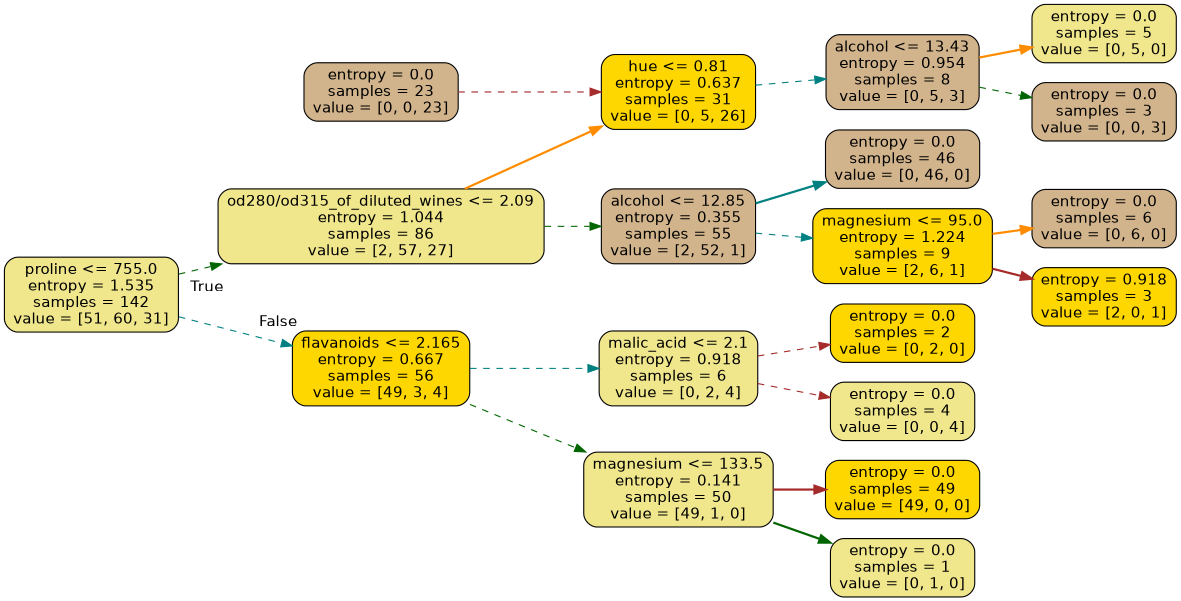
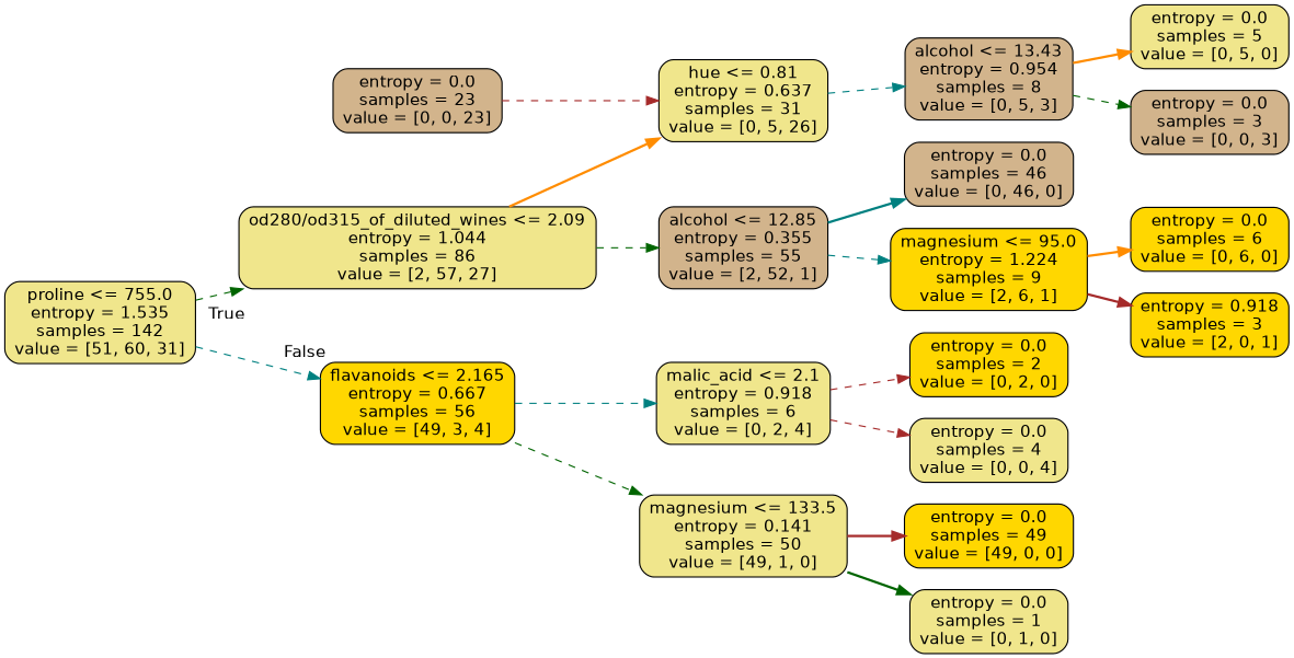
  digraph {
    rankdir=LR
    node [color=black fillcolor=khaki fontname=helvetica shape=box style="filled, rounded"]
    edge [color=darkgreen fontname=helvetica style=dashed]
    n1 [label="proline <= 755.0\nentropy = 1.535\nsamples = 142\nvalue = [51, 60, 31]"]
    n2 [label="od280/od315_of_diluted_wines <= 2.09\nentropy = 1.044\nsamples = 86\nvalue = [2, 57, 27]"]
    n3 [fillcolor=gold label="flavanoids <= 2.165\nentropy = 0.667\nsamples = 56\nvalue = [49, 3, 4]"]
-   n4 [fillcolor=gold label="hue <= 0.81\nentropy = 0.637\nsamples = 31\nvalue = [0, 5, 26]"]
+   n4 [label="hue <= 0.81\nentropy = 0.637\nsamples = 31\nvalue = [0, 5, 26]"]
    n5 [fillcolor=tan label="alcohol <= 12.85\nentropy = 0.355\nsamples = 55\nvalue = [2, 52, 1]"]
    n6 [label="malic_acid <= 2.1\nentropy = 0.918\nsamples = 6\nvalue = [0, 2, 4]"]
    n7 [label="magnesium <= 133.5\nentropy = 0.141\nsamples = 50\nvalue = [49, 1, 0]"]
    n8 [fillcolor=tan label="alcohol <= 13.43\nentropy = 0.954\nsamples = 8\nvalue = [0, 5, 3]"]
    n9 [fillcolor=tan label="entropy = 0.0\nsamples = 46\nvalue = [0, 46, 0]"]
    n10 [fillcolor=gold label="magnesium <= 95.0\nentropy = 1.224\nsamples = 9\nvalue = [2, 6, 1]"]
    n11 [fillcolor=tan label="entropy = 0.0\nsamples = 23\nvalue = [0, 0, 23]"]
    n12 [label="entropy = 0.0\nsamples = 5\nvalue = [0, 5, 0]"]
    n13 [fillcolor=tan label="entropy = 0.0\nsamples = 3\nvalue = [0, 0, 3]"]
-   n14 [fillcolor=tan label="entropy = 0.0\nsamples = 6\nvalue = [0, 6, 0]"]
+   n14 [fillcolor=gold label="entropy = 0.0\nsamples = 6\nvalue = [0, 6, 0]"]
    n15 [fillcolor=gold label="entropy = 0.918\nsamples = 3\nvalue = [2, 0, 1]"]
    n16 [fillcolor=gold label="entropy = 0.0\nsamples = 2\nvalue = [0, 2, 0]"]
    n17 [label="entropy = 0.0\nsamples = 4\nvalue = [0, 0, 4]"]
    n18 [fillcolor=gold label="entropy = 0.0\nsamples = 49\nvalue = [49, 0, 0]"]
    n19 [label="entropy = 0.0\nsamples = 1\nvalue = [0, 1, 0]"]
    n1 -> n2 [headlabel=True labelangle=45 labeldistance=2.5]
    n1 -> n3 [color=teal headlabel=False labelangle=-45 labeldistance=2.5]
    n2 -> n4 [color=darkorange style=bold]
    n2 -> n5
    n3 -> n6 [color=teal]
    n3 -> n7
    n4 -> n8 [color=teal]
    n5 -> n9 [color=teal style=bold]
    n5 -> n10 [color=teal]
    n6 -> n16 [color=brown]
    n6 -> n17 [color=brown]
    n7 -> n18 [color=brown style=bold]
    n7 -> n19 [style=bold]
    n8 -> n12 [color=darkorange style=bold]
    n8 -> n13
    n10 -> n14 [color=darkorange style=bold]
    n10 -> n15 [color=brown style=bold]
    n11 -> n4 [color=brown]
  }
